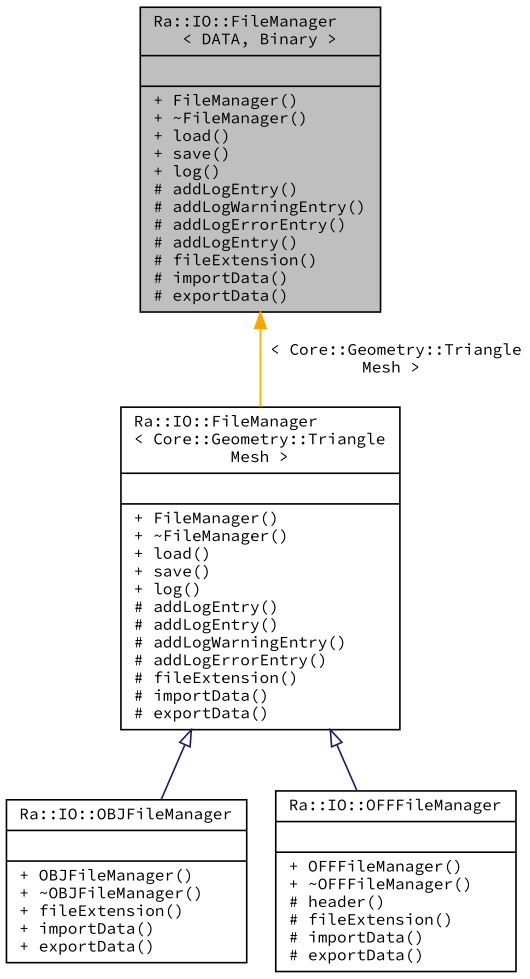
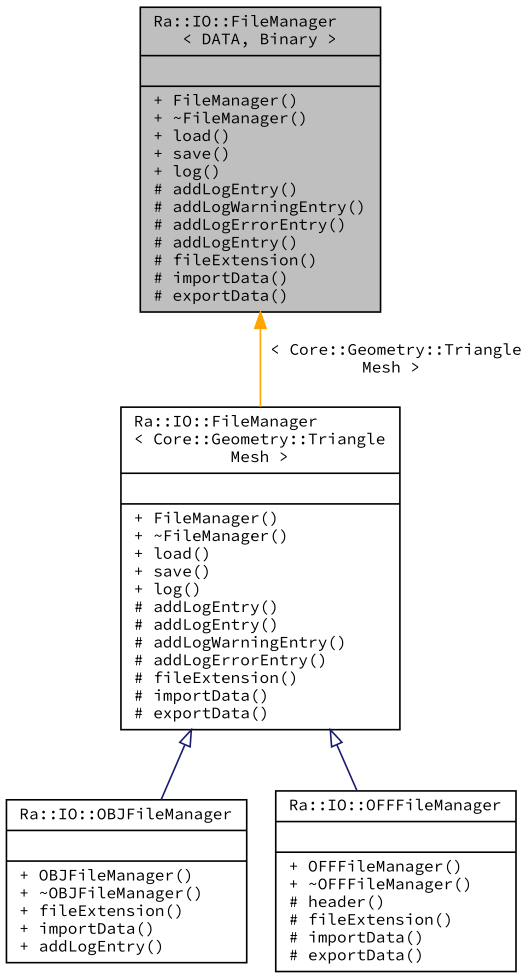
  digraph {
    fontname="Source Code Pro"
    node [color=black fillcolor=white fontname="Source Code Pro" fontsize=10 shape=record style=filled]
    edge [color=midnightblue dir=back fontname="Source Code Pro" fontsize=10 labelfontname=Helvetica labelfontsize=10 style=solid arrowtail=onormal]
    n1 [fillcolor=grey75 fontcolor=black height=0.2 label="{Ra::IO::FileManager\l\< DATA, Binary \>\n||+ FileManager()\l+ ~FileManager()\l+ load()\l+ save()\l+ log()\l# addLogEntry()\l# addLogWarningEntry()\l# addLogErrorEntry()\l# addLogEntry()\l# fileExtension()\l# importData()\l# exportData()\l}" width=0.4]
    n2 [height=0.2 label="{Ra::IO::FileManager\l\< Core::Geometry::Triangle\lMesh \>\n||+ FileManager()\l+ ~FileManager()\l+ load()\l+ save()\l+ log()\l# addLogEntry()\l# addLogEntry()\l# addLogWarningEntry()\l# addLogErrorEntry()\l# fileExtension()\l# importData()\l# exportData()\l}" width=0.4]
-   n3 [height=0.2 label="{Ra::IO::OBJFileManager\n||+ OBJFileManager()\l+ ~OBJFileManager()\l+ fileExtension()\l+ importData()\l+ exportData()\l}" width=0.4]
+   n3 [height=0.2 label="{Ra::IO::OBJFileManager\n||+ OBJFileManager()\l+ ~OBJFileManager()\l+ fileExtension()\l+ importData()\l+ addLogEntry()\l}" width=0.4]
    n4 [height=0.2 label="{Ra::IO::OFFFileManager\n||+ OFFFileManager()\l+ ~OFFFileManager()\l# header()\l# fileExtension()\l# importData()\l# exportData()\l}" width=0.4]
    n1 -> n2 [color=orange label=" \< Core::Geometry::Triangle\lMesh \>" arrowtail=""]
    n2 -> n3
    n2 -> n4
  }
